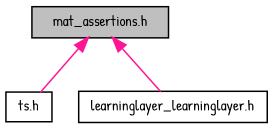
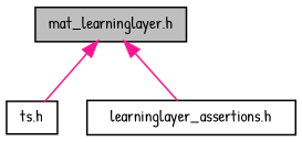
  digraph {
    fontname="Patrick Hand"
    node [color=black fillcolor=white fontname="Patrick Hand" fontsize=10 shape=record style=filled]
    edge [color=deeppink dir=back fontname="Patrick Hand" fontsize=10 labelfontname=Helvetica labelfontsize=10 style=solid]
-   n1 [fillcolor=grey75 fontcolor=black height=0.2 label="mat_assertions.h" width=0.4]
+   n1 [fillcolor=grey75 fontcolor=black height=0.2 label="mat_learninglayer.h" width=0.4]
    n2 [height=0.2 label="ts.h" width=0.4]
-   n3 [height=0.2 label="learninglayer_learninglayer.h" width=0.4]
+   n3 [height=0.2 label="learninglayer_assertions.h" width=0.4]
    n1 -> n2
    n1 -> n3
  }
